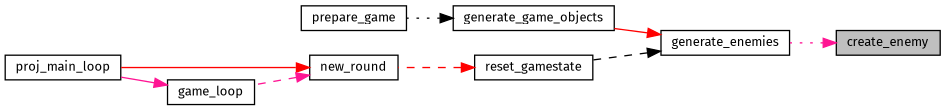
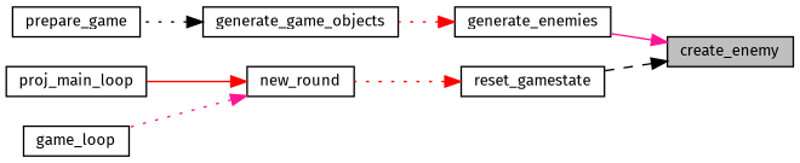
  digraph {
    fontname="Fira Sans"
    rankdir=RL
    node [color=black fillcolor=white fontname="Fira Sans" fontsize=10 shape=record style=filled]
    edge [color=deeppink dir=back fontname="Fira Sans" fontsize=10 labelfontname=Helvetica labelfontsize=10 style=dotted]
    n1 [fillcolor=grey75 fontcolor=black height=0.2 label=create_enemy width=0.4]
    n2 [height=0.2 label=generate_enemies width=0.4]
    n3 [height=0.2 label=generate_game_objects width=0.4]
    n4 [height=0.2 label=reset_gamestate width=0.4]
    n5 [height=0.2 label=prepare_game width=0.4]
    n6 [height=0.2 label=new_round width=0.4]
    n7 [height=0.2 label=proj_main_loop width=0.4]
    n8 [height=0.2 label=game_loop width=0.4]
-   n1 -> n2
-   n2 -> n3 [color=red style=solid]
-   n2 -> n4 [color=black style=dashed]
+   n1 -> n2 [style=solid]
+   n2 -> n3 [color=red]
+   n1 -> n4 [color=black style=dashed]
    n3 -> n5 [color=black]
-   n4 -> n6 [color=red style=dashed]
+   n4 -> n6 [color=red]
    n6 -> n7 [color=red style=solid]
-   n6 -> n8 [style=dashed]
-   n8 -> n7 [style=solid]
+   n6 -> n8
  }
